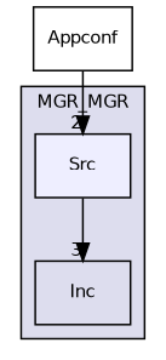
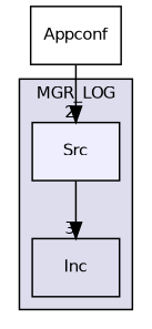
  digraph {
    compound=true
    fontname="DejaVu Sans"
    node [fontname="DejaVu Sans" fontsize=10 shape=box]
    edge [fontname="DejaVu Sans" labeldistance=1.5 labelfontname=Helvetica labelfontsize=10]
    n1 [label=Inc]
    n2 [fillcolor="#eeeeff" label=Src pencolor=black style=filled]
    n3 [label=Appconf]
    subgraph cluster_1 {
      bgcolor="#ddddee"
      fontsize=10
-     label=MGR_MGR
+     label=MGR_LOG
      pencolor=black
      n1
      n2
    }
    n2 -> n1 [headlabel=3]
    n3 -> n2 [headlabel=2]
  }
